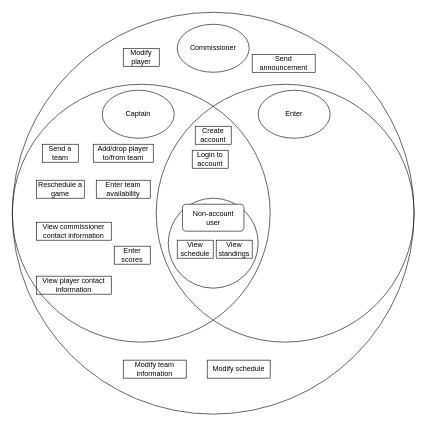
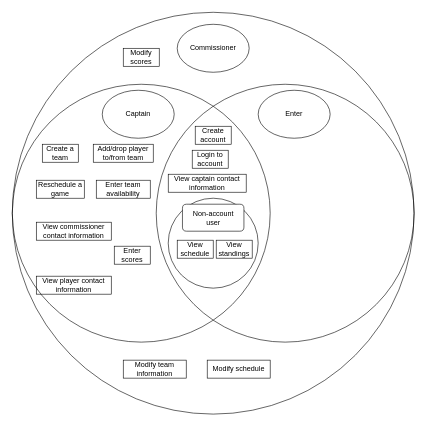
  <mxCell id="0" />
  <mxCell id="1" parent="0" />
  <mxCell id="2" value="" style="ellipse;whiteSpace=wrap;html=1;aspect=fixed;fillColor=none;" vertex="1" parent="1"><mxGeometry x="280" y="330" width="150" height="150" as="geometry" /></mxCell>
  <mxCell id="3" value="" style="ellipse;whiteSpace=wrap;html=1;aspect=fixed;fillColor=none;" vertex="1" parent="1"><mxGeometry x="20" y="20" width="670" height="670" as="geometry" /></mxCell>
  <mxCell id="4" value="" style="ellipse;whiteSpace=wrap;html=1;aspect=fixed;fillColor=none;" vertex="1" parent="1"><mxGeometry x="20" y="140" width="430" height="430" as="geometry" /></mxCell>
  <mxCell id="5" value="" style="ellipse;whiteSpace=wrap;html=1;aspect=fixed;fillColor=none;" vertex="1" parent="1"><mxGeometry x="260" y="140" width="430" height="430" as="geometry" /></mxCell>
  <mxCell id="6" value="Commissioner" style="ellipse;whiteSpace=wrap;html=1;" vertex="1" parent="1"><mxGeometry x="295" y="40" width="120" height="80" as="geometry" /></mxCell>
  <mxCell id="7" value="Create account" style="text;html=1;align=center;verticalAlign=middle;whiteSpace=wrap;rounded=0;fillColor=none;strokeColor=default;" vertex="1" parent="1"><mxGeometry x="325" y="210" width="60" height="30" as="geometry" /></mxCell>
  <mxCell id="8" value="Login to account" style="text;html=1;align=center;verticalAlign=middle;whiteSpace=wrap;rounded=0;fillColor=none;strokeColor=default;" vertex="1" parent="1"><mxGeometry x="320" y="250" width="60" height="30" as="geometry" /></mxCell>
- <mxCell id="9" value="Send a team" style="text;html=1;align=center;verticalAlign=middle;whiteSpace=wrap;rounded=0;fillColor=none;strokeColor=default;" vertex="1" parent="1"><mxGeometry x="70" y="240" width="60" height="30" as="geometry" /></mxCell>
+ <mxCell id="9" value="Create a team" style="text;html=1;align=center;verticalAlign=middle;whiteSpace=wrap;rounded=0;fillColor=none;strokeColor=default;" vertex="1" parent="1"><mxGeometry x="70" y="240" width="60" height="30" as="geometry" /></mxCell>
  <mxCell id="10" value="Reschedule a game" style="text;html=1;align=center;verticalAlign=middle;whiteSpace=wrap;rounded=0;fillColor=none;strokeColor=default;" vertex="1" parent="1"><mxGeometry x="60" y="300" width="80" height="30" as="geometry" /></mxCell>
  <mxCell id="11" value="View schedule" style="text;html=1;align=center;verticalAlign=middle;whiteSpace=wrap;rounded=0;fillColor=none;strokeColor=default;" vertex="1" parent="1"><mxGeometry x="295" y="400" width="60" height="30" as="geometry" /></mxCell>
- <mxCell id="12" value="Send announcement" style="text;html=1;align=center;verticalAlign=middle;whiteSpace=wrap;rounded=0;fillColor=none;strokeColor=default;" vertex="1" parent="1"><mxGeometry x="420" y="90" width="105" height="30" as="geometry" /></mxCell>
  <mxCell id="13" value="View player contact information" style="text;html=1;align=center;verticalAlign=middle;whiteSpace=wrap;rounded=0;fillColor=none;strokeColor=default;" vertex="1" parent="1"><mxGeometry x="60" y="460" width="125" height="30" as="geometry" /></mxCell>
+ <mxCell id="14" value="View captain contact information" style="text;html=1;align=center;verticalAlign=middle;whiteSpace=wrap;rounded=0;fillColor=none;strokeColor=default;" vertex="1" parent="1"><mxGeometry x="280" y="290" width="130" height="30" as="geometry" /></mxCell>
  <mxCell id="15" value="View commissioner contact information" style="text;html=1;align=center;verticalAlign=middle;whiteSpace=wrap;rounded=0;fillColor=none;strokeColor=default;" vertex="1" parent="1"><mxGeometry x="60" y="370" width="125" height="30" as="geometry" /></mxCell>
  <mxCell id="16" value="Add/drop player to/from team" style="text;html=1;align=center;verticalAlign=middle;whiteSpace=wrap;rounded=0;fillColor=none;strokeColor=default;" vertex="1" parent="1"><mxGeometry x="155" y="240" width="100" height="30" as="geometry" /></mxCell>
  <mxCell id="17" value="Enter team availability" style="text;html=1;align=center;verticalAlign=middle;whiteSpace=wrap;rounded=0;fillColor=none;strokeColor=default;" vertex="1" parent="1"><mxGeometry x="160" y="300" width="90" height="30" as="geometry" /></mxCell>
  <mxCell id="18" value="View standings" style="text;html=1;align=center;verticalAlign=middle;whiteSpace=wrap;rounded=0;fillColor=none;strokeColor=default;" vertex="1" parent="1"><mxGeometry x="360" y="400" width="60" height="30" as="geometry" /></mxCell>
  <mxCell id="19" value="Enter scores" style="text;html=1;align=center;verticalAlign=middle;whiteSpace=wrap;rounded=0;fillColor=none;strokeColor=default;" vertex="1" parent="1"><mxGeometry x="190" y="410" width="60" height="30" as="geometry" /></mxCell>
  <mxCell id="20" value="Enter" style="ellipse;whiteSpace=wrap;html=1;" vertex="1" parent="1"><mxGeometry x="430" y="150" width="120" height="80" as="geometry" /></mxCell>
  <mxCell id="21" value="Captain" style="ellipse;whiteSpace=wrap;html=1;" vertex="1" parent="1"><mxGeometry x="170" y="150" width="120" height="80" as="geometry" /></mxCell>
  <mxCell id="22" value="Non-account&lt;br&gt;user" style="whiteSpace=wrap;html=1;rounded=1;" vertex="1" parent="1"><mxGeometry x="303.75" y="340" width="102.5" height="45" as="geometry" /></mxCell>
- <mxCell id="23" value="Modify player" style="text;html=1;align=center;verticalAlign=middle;whiteSpace=wrap;rounded=0;fillColor=none;strokeColor=default;" vertex="1" parent="1"><mxGeometry x="205" y="80" width="60" height="30" as="geometry" /></mxCell>
+ <mxCell id="23" value="Modify scores" style="text;html=1;align=center;verticalAlign=middle;whiteSpace=wrap;rounded=0;fillColor=none;strokeColor=default;" vertex="1" parent="1"><mxGeometry x="205" y="80" width="60" height="30" as="geometry" /></mxCell>
  <mxCell id="24" value="Modify team information" style="text;html=1;align=center;verticalAlign=middle;whiteSpace=wrap;rounded=0;fillColor=none;strokeColor=default;" vertex="1" parent="1"><mxGeometry x="205" y="600" width="105" height="30" as="geometry" /></mxCell>
  <mxCell id="25" value="Modify schedule" style="text;html=1;align=center;verticalAlign=middle;whiteSpace=wrap;rounded=0;fillColor=none;strokeColor=default;" vertex="1" parent="1"><mxGeometry x="345" y="600" width="105" height="30" as="geometry" /></mxCell>
